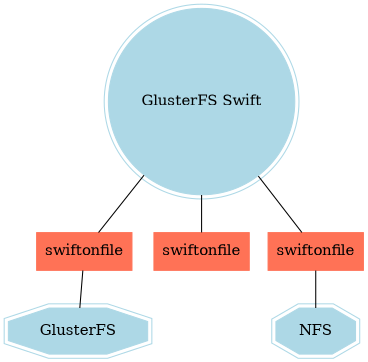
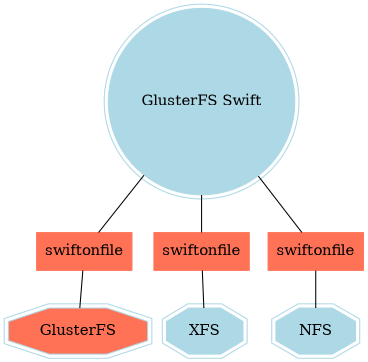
  graph {
    node [color=lightblue shape=box style=filled]
    n1 [label="GlusterFS Swift" shape=doublecircle]
    n2 [color=coral1 label=swiftonfile]
    n3 [color=coral1 label=swiftonfile]
    n4 [color=coral1 label=swiftonfile]
-   n5 [label=GlusterFS shape=doubleoctagon]
+   n5 [label=GlusterFS shape=doubleoctagon fillcolor=coral1]
+   n6 [label=XFS shape=doubleoctagon]
    n7 [label=NFS shape=doubleoctagon]
    n1 -- n2
    n1 -- n3
    n1 -- n4
    n2 -- n5
+   n3 -- n6
    n4 -- n7
  }
